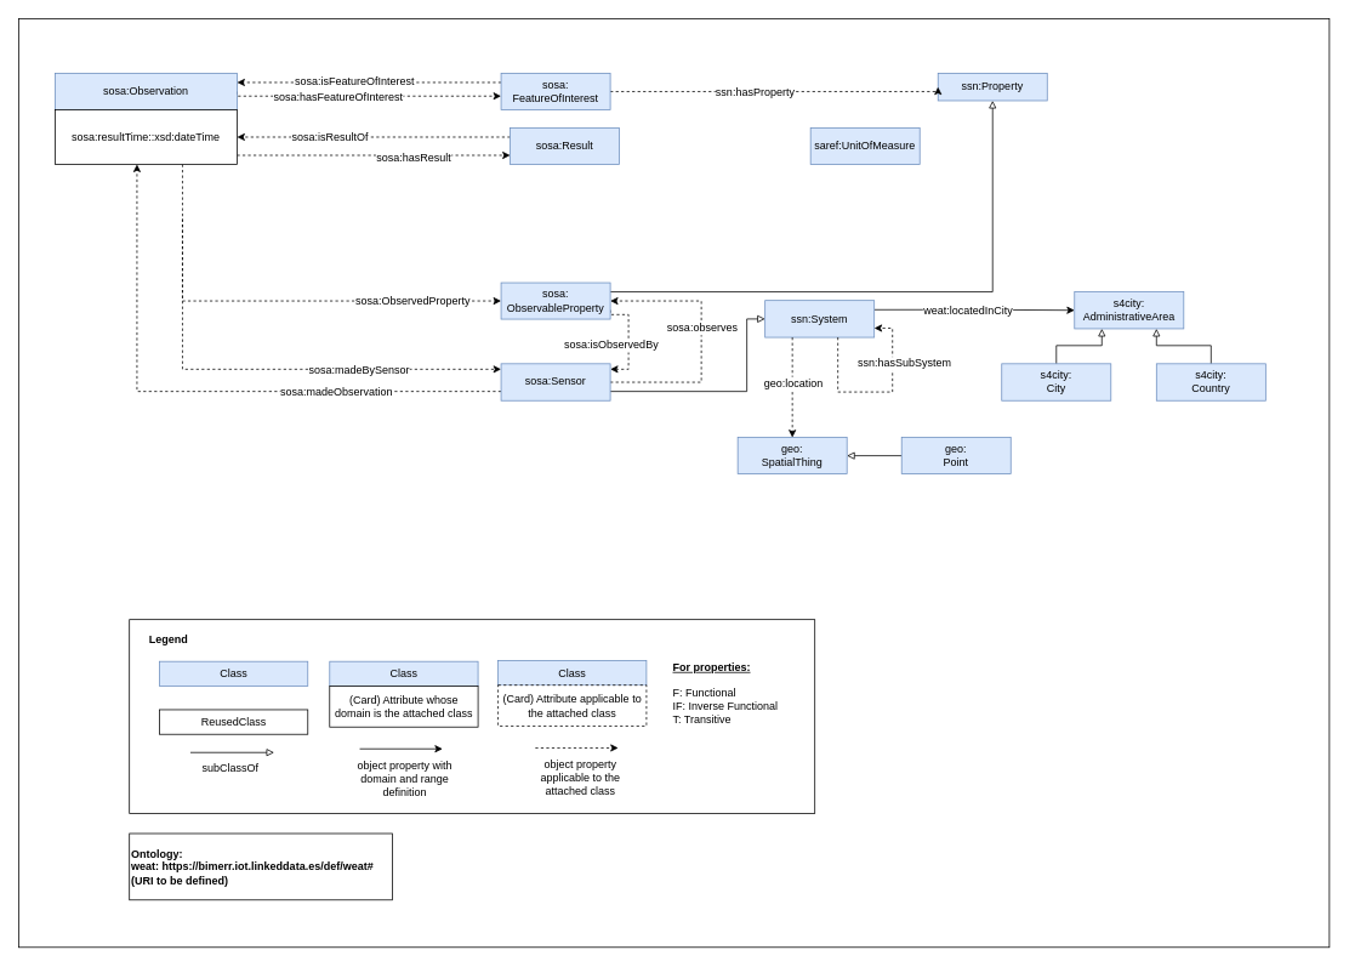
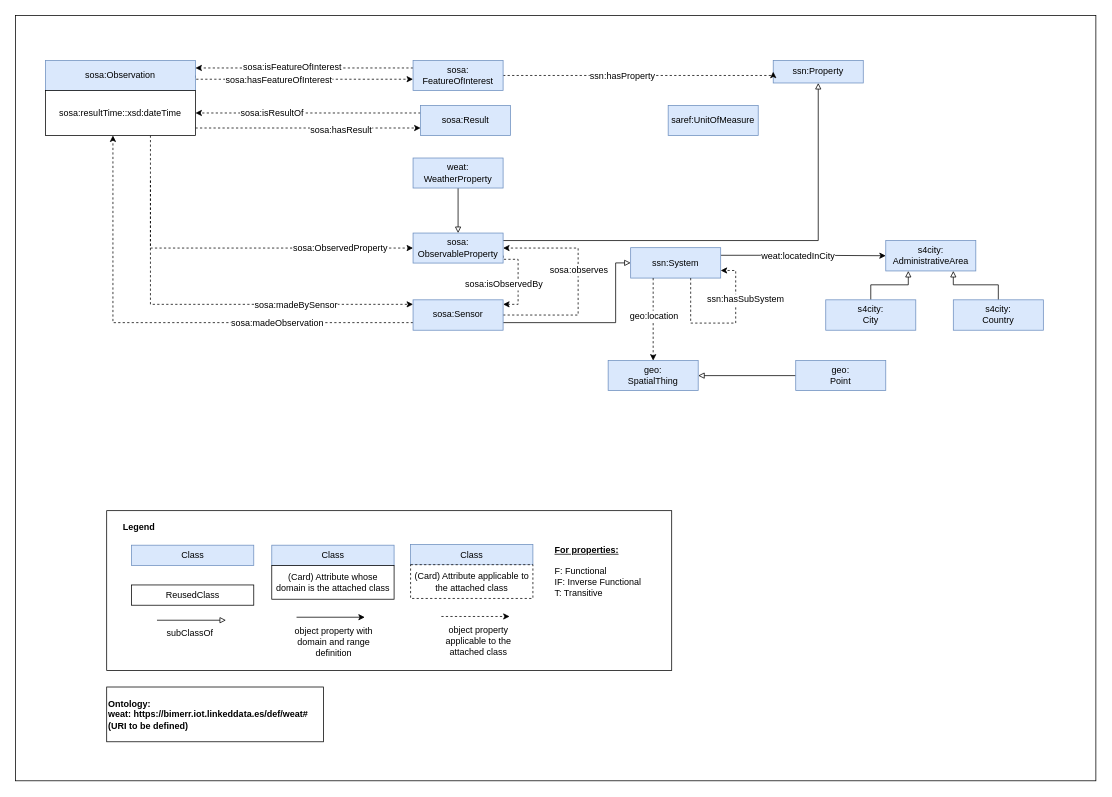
  <mxCell id="0" />
  <mxCell id="1" parent="0" />
  <mxCell id="2" value="" style="rounded=0;whiteSpace=wrap;html=1;" vertex="1" parent="1"><mxGeometry x="20" y="20" width="1440" height="1020" as="geometry" /></mxCell>
  <mxCell id="3" style="edgeStyle=orthogonalEdgeStyle;rounded=0;orthogonalLoop=1;jettySize=auto;html=1;exitX=1;exitY=0.5;exitDx=0;exitDy=0;dashed=1;" edge="1" parent="1" source="11" target="24"><mxGeometry relative="1" as="geometry"><Array as="points"><mxPoint x="260" y="105" /></Array></mxGeometry></mxCell>
  <mxCell id="4" value="sosa:hasFeatureOfInterest" style="text;html=1;align=center;verticalAlign=middle;resizable=0;points=[];labelBackgroundColor=#ffffff;" vertex="1" connectable="0" parent="3"><mxGeometry x="-0.089" y="1" relative="1" as="geometry"><mxPoint x="-19" y="1" as="offset" /></mxGeometry></mxCell>
  <mxCell id="5" style="edgeStyle=orthogonalEdgeStyle;rounded=0;orthogonalLoop=1;jettySize=auto;html=1;entryX=0;entryY=0.75;entryDx=0;entryDy=0;dashed=1;" edge="1" parent="1" source="40" target="29"><mxGeometry relative="1" as="geometry"><Array as="points"><mxPoint x="420" y="170" /><mxPoint x="420" y="170" /></Array></mxGeometry></mxCell>
  <mxCell id="6" value="sosa:hasResult" style="text;html=1;align=center;verticalAlign=middle;resizable=0;points=[];labelBackgroundColor=#ffffff;" vertex="1" connectable="0" parent="5"><mxGeometry x="0.287" y="-2" relative="1" as="geometry"><mxPoint as="offset" /></mxGeometry></mxCell>
  <mxCell id="7" style="edgeStyle=orthogonalEdgeStyle;rounded=0;orthogonalLoop=1;jettySize=auto;html=1;dashed=1;" edge="1" parent="1" source="40" target="37"><mxGeometry relative="1" as="geometry"><Array as="points"><mxPoint x="200" y="405" /></Array><mxPoint x="490" y="405" as="targetPoint" /></mxGeometry></mxCell>
  <mxCell id="8" value="sosa:madeBySensor" style="text;html=1;align=center;verticalAlign=middle;resizable=0;points=[];labelBackgroundColor=#ffffff;" vertex="1" connectable="0" parent="7"><mxGeometry x="0.455" y="-3" relative="1" as="geometry"><mxPoint y="-3" as="offset" /></mxGeometry></mxCell>
  <mxCell id="9" style="edgeStyle=orthogonalEdgeStyle;rounded=0;orthogonalLoop=1;jettySize=auto;html=1;entryX=0;entryY=0.5;entryDx=0;entryDy=0;dashed=1;" edge="1" parent="1" target="18"><mxGeometry relative="1" as="geometry"><Array as="points"><mxPoint x="200" y="330" /></Array><mxPoint x="200" y="240" as="sourcePoint" /></mxGeometry></mxCell>
  <mxCell id="10" value="sosa:ObservedProperty" style="text;html=1;align=center;verticalAlign=middle;resizable=0;points=[];labelBackgroundColor=#ffffff;" vertex="1" connectable="0" parent="9"><mxGeometry x="0.556" y="1" relative="1" as="geometry"><mxPoint as="offset" /></mxGeometry></mxCell>
  <mxCell id="11" value="sosa:Observation" style="rounded=0;whiteSpace=wrap;html=1;fillColor=#dae8fc;glass=0;shadow=0;comic=0;strokeColor=#6c8ebf;" vertex="1" parent="1"><mxGeometry x="60" y="80" width="200" height="40" as="geometry" /></mxCell>
  <mxCell id="12" style="edgeStyle=orthogonalEdgeStyle;rounded=0;orthogonalLoop=1;jettySize=auto;html=1;exitX=1;exitY=0.25;exitDx=0;exitDy=0;entryX=0;entryY=0.5;entryDx=0;entryDy=0;endArrow=classic;endFill=1;" edge="1" parent="1" source="14" target="25"><mxGeometry relative="1" as="geometry" /></mxCell>
  <mxCell id="13" value="weat:locatedInCity" style="text;html=1;align=center;verticalAlign=middle;resizable=0;points=[];labelBackgroundColor=#ffffff;" vertex="1" connectable="0" parent="12"><mxGeometry x="-0.227" y="-1" relative="1" as="geometry"><mxPoint x="17.65" y="-0.35" as="offset" /></mxGeometry></mxCell>
  <mxCell id="14" value="ssn:System&lt;span style=&quot;color: rgba(0 , 0 , 0 , 0) ; font-family: monospace ; font-size: 0px ; white-space: nowrap&quot;&gt;%3CmxGraphModel%3E%3Croot%3E%3CmxCell%20id%3D%220%22%2F%3E%3CmxCell%20id%3D%221%22%20parent%3D%220%22%2F%3E%3CmxCell%20id%3D%222%22%20value%3D%22%22%20style%3D%22rounded%3D0%3BwhiteSpace%3Dwrap%3Bhtml%3D1%3B%22%20vertex%3D%221%22%20parent%3D%221%22%3E%3CmxGeometry%20x%3D%2270%22%20y%3D%22320%22%20width%3D%22120%22%20height%3D%2260%22%20as%3D%22geometry%22%2F%3E%3C%2FmxCell%3E%3C%2Froot%3E%3C%2FmxGraphModel%3E&lt;/span&gt;" style="rounded=0;whiteSpace=wrap;html=1;fillColor=#dae8fc;strokeColor=#6c8ebf;" vertex="1" parent="1"><mxGeometry x="840" y="329.5" width="120" height="40.5" as="geometry" /></mxCell>
  <mxCell id="15" style="edgeStyle=orthogonalEdgeStyle;rounded=0;orthogonalLoop=1;jettySize=auto;html=1;exitX=1;exitY=0.25;exitDx=0;exitDy=0;entryX=0.5;entryY=1;entryDx=0;entryDy=0;endArrow=block;endFill=0;" edge="1" parent="1" source="18" target="19"><mxGeometry relative="1" as="geometry"><Array as="points"><mxPoint x="1090" y="320" /></Array></mxGeometry></mxCell>
  <mxCell id="16" style="edgeStyle=orthogonalEdgeStyle;rounded=0;orthogonalLoop=1;jettySize=auto;html=1;exitX=1;exitY=0.75;exitDx=0;exitDy=0;dashed=1;" edge="1" parent="1" source="18" target="37"><mxGeometry relative="1" as="geometry"><Array as="points"><mxPoint x="690" y="345" /><mxPoint x="690" y="405" /></Array></mxGeometry></mxCell>
  <mxCell id="17" value="sosa:isObservedBy" style="text;html=1;align=center;verticalAlign=middle;resizable=0;points=[];labelBackgroundColor=#ffffff;" vertex="1" connectable="0" parent="16"><mxGeometry x="0.314" y="4" relative="1" as="geometry"><mxPoint x="-24" y="-10.83" as="offset" /></mxGeometry></mxCell>
  <mxCell id="18" value="sosa:&lt;br&gt;ObservableProperty" style="rounded=0;whiteSpace=wrap;html=1;fillColor=#dae8fc;strokeColor=#6c8ebf;" vertex="1" parent="1"><mxGeometry x="550" y="310" width="120" height="40" as="geometry" /></mxCell>
  <mxCell id="19" value="ssn:Property" style="rounded=0;whiteSpace=wrap;html=1;fillColor=#dae8fc;strokeColor=#6c8ebf;" vertex="1" parent="1"><mxGeometry x="1030" y="80" width="120" height="30" as="geometry" /></mxCell>
  <mxCell id="20" style="edgeStyle=orthogonalEdgeStyle;rounded=0;orthogonalLoop=1;jettySize=auto;html=1;exitX=1;exitY=0.5;exitDx=0;exitDy=0;entryX=0;entryY=0.5;entryDx=0;entryDy=0;dashed=1;" edge="1" parent="1" source="24" target="19"><mxGeometry relative="1" as="geometry"><Array as="points"><mxPoint x="1030" y="100" /></Array></mxGeometry></mxCell>
  <mxCell id="21" value="ssn:hasProperty" style="text;html=1;align=center;verticalAlign=middle;resizable=0;points=[];labelBackgroundColor=#ffffff;" vertex="1" connectable="0" parent="20"><mxGeometry x="-0.25" y="-1" relative="1" as="geometry"><mxPoint x="21" y="-1" as="offset" /></mxGeometry></mxCell>
  <mxCell id="22" style="edgeStyle=orthogonalEdgeStyle;rounded=0;orthogonalLoop=1;jettySize=auto;html=1;exitX=0;exitY=0.25;exitDx=0;exitDy=0;entryX=1;entryY=0.25;entryDx=0;entryDy=0;dashed=1;" edge="1" parent="1" source="24" target="11"><mxGeometry relative="1" as="geometry"><Array as="points"><mxPoint x="550" y="90" /></Array></mxGeometry></mxCell>
  <mxCell id="23" value="sosa:isFeatureOfInterest" style="text;html=1;align=center;verticalAlign=middle;resizable=0;points=[];labelBackgroundColor=#ffffff;" vertex="1" connectable="0" parent="22"><mxGeometry x="0.114" y="-2" relative="1" as="geometry"><mxPoint as="offset" /></mxGeometry></mxCell>
  <mxCell id="24" value="sosa:&lt;br&gt;FeatureOfInterest" style="rounded=0;whiteSpace=wrap;html=1;fillColor=#dae8fc;strokeColor=#6c8ebf;" vertex="1" parent="1"><mxGeometry x="550" y="80" width="120" height="40" as="geometry" /></mxCell>
  <mxCell id="25" value="s4city:&lt;br&gt;AdministrativeArea" style="rounded=0;whiteSpace=wrap;html=1;fillColor=#dae8fc;strokeColor=#6c8ebf;" vertex="1" parent="1"><mxGeometry x="1180" y="320" width="120" height="40.5" as="geometry" /></mxCell>
  <mxCell id="26" value="saref:UnitOfMeasure" style="rounded=0;whiteSpace=wrap;html=1;fillColor=#dae8fc;strokeColor=#6c8ebf;" vertex="1" parent="1"><mxGeometry x="890" y="140" width="120" height="40" as="geometry" /></mxCell>
  <mxCell id="27" style="edgeStyle=orthogonalEdgeStyle;rounded=0;orthogonalLoop=1;jettySize=auto;html=1;exitX=0;exitY=0.25;exitDx=0;exitDy=0;dashed=1;" edge="1" parent="1" source="29" target="40"><mxGeometry relative="1" as="geometry"><mxPoint x="167" y="122" as="targetPoint" /><Array as="points"><mxPoint x="410" y="150" /><mxPoint x="410" y="150" /></Array></mxGeometry></mxCell>
  <mxCell id="28" value="sosa:isResultOf" style="text;html=1;align=center;verticalAlign=middle;resizable=0;points=[];labelBackgroundColor=#ffffff;" vertex="1" connectable="0" parent="27"><mxGeometry x="-0.286" y="-2" relative="1" as="geometry"><mxPoint x="-91.44" y="1.96" as="offset" /></mxGeometry></mxCell>
  <mxCell id="29" value="sosa:Result" style="rounded=0;whiteSpace=wrap;html=1;fillColor=#dae8fc;strokeColor=#6c8ebf;" vertex="1" parent="1"><mxGeometry x="560" y="140" width="120" height="40" as="geometry" /></mxCell>
  <mxCell id="30" style="edgeStyle=orthogonalEdgeStyle;rounded=0;orthogonalLoop=1;jettySize=auto;html=1;exitX=0;exitY=0.75;exitDx=0;exitDy=0;dashed=1;" edge="1" parent="1" source="37" target="40"><mxGeometry relative="1" as="geometry"><mxPoint x="150" y="220" as="targetPoint" /><Array as="points"><mxPoint x="150" y="429" /></Array></mxGeometry></mxCell>
  <mxCell id="31" value="sosa:madeObservation" style="text;html=1;align=center;verticalAlign=middle;resizable=0;points=[];labelBackgroundColor=#ffffff;" vertex="1" connectable="0" parent="30"><mxGeometry x="-0.44" y="1" relative="1" as="geometry"><mxPoint as="offset" /></mxGeometry></mxCell>
  <mxCell id="32" style="edgeStyle=orthogonalEdgeStyle;rounded=0;orthogonalLoop=1;jettySize=auto;html=1;exitX=1;exitY=0.5;exitDx=0;exitDy=0;entryX=1;entryY=0.5;entryDx=0;entryDy=0;dashed=1;" edge="1" parent="1" source="37" target="18"><mxGeometry relative="1" as="geometry"><Array as="points"><mxPoint x="770" y="420" /><mxPoint x="770" y="330" /></Array></mxGeometry></mxCell>
  <mxCell id="33" value="sosa:observes" style="text;html=1;align=center;verticalAlign=middle;resizable=0;points=[];labelBackgroundColor=#ffffff;" vertex="1" connectable="0" parent="32"><mxGeometry x="-0.123" y="-2" relative="1" as="geometry"><mxPoint x="-2" y="-32.83" as="offset" /></mxGeometry></mxCell>
  <mxCell id="34" style="edgeStyle=orthogonalEdgeStyle;rounded=0;orthogonalLoop=1;jettySize=auto;html=1;exitX=1;exitY=0.75;exitDx=0;exitDy=0;endArrow=block;endFill=0;entryX=0;entryY=0.5;entryDx=0;entryDy=0;" edge="1" parent="1" source="37" target="14"><mxGeometry relative="1" as="geometry"><mxPoint x="850" y="530" as="targetPoint" /><Array as="points"><mxPoint x="820" y="429" /><mxPoint x="820" y="350" /></Array></mxGeometry></mxCell>
  <mxCell id="35" style="edgeStyle=orthogonalEdgeStyle;rounded=0;orthogonalLoop=1;jettySize=auto;html=1;exitX=0.25;exitY=1;exitDx=0;exitDy=0;endArrow=classic;endFill=1;dashed=1;" edge="1" parent="1" source="14" target="43"><mxGeometry relative="1" as="geometry"><Array as="points" /></mxGeometry></mxCell>
  <mxCell id="36" value="geo:location" style="text;html=1;align=center;verticalAlign=middle;resizable=0;points=[];labelBackgroundColor=#ffffff;" vertex="1" connectable="0" parent="35"><mxGeometry x="-0.352" y="-1" relative="1" as="geometry"><mxPoint x="1" y="14.67" as="offset" /></mxGeometry></mxCell>
  <mxCell id="37" value="sosa:Sensor" style="rounded=0;whiteSpace=wrap;html=1;fillColor=#dae8fc;strokeColor=#6c8ebf;" vertex="1" parent="1"><mxGeometry x="550" y="399" width="120" height="40.5" as="geometry" /></mxCell>
  <mxCell id="38" style="edgeStyle=orthogonalEdgeStyle;rounded=0;orthogonalLoop=1;jettySize=auto;html=1;entryX=1;entryY=0.75;entryDx=0;entryDy=0;dashed=1;" edge="1" parent="1" source="14" target="14"><mxGeometry relative="1" as="geometry"><Array as="points"><mxPoint x="920" y="430" /><mxPoint x="980" y="430" /><mxPoint x="980" y="360" /></Array></mxGeometry></mxCell>
  <mxCell id="39" value="ssn:hasSubSystem" style="text;html=1;align=center;verticalAlign=middle;resizable=0;points=[];labelBackgroundColor=#ffffff;" vertex="1" connectable="0" parent="38"><mxGeometry x="-0.2" y="1" relative="1" as="geometry"><mxPoint x="48.29" y="-30.06" as="offset" /></mxGeometry></mxCell>
  <mxCell id="40" value="sosa:resultTime::xsd:dateTime" style="rounded=0;whiteSpace=wrap;html=1;" vertex="1" parent="1"><mxGeometry x="60" y="120" width="200" height="60" as="geometry" /></mxCell>
+ <mxCell id="41" style="edgeStyle=orthogonalEdgeStyle;rounded=0;orthogonalLoop=1;jettySize=auto;html=1;exitX=0.5;exitY=1;exitDx=0;exitDy=0;endArrow=block;endFill=0;" edge="1" parent="1" source="42" target="18"><mxGeometry relative="1" as="geometry" /></mxCell>
+ <mxCell id="42" value="weat:&lt;br&gt;WeatherProperty" style="rounded=0;whiteSpace=wrap;html=1;fillColor=#dae8fc;strokeColor=#6c8ebf;" vertex="1" parent="1"><mxGeometry x="550" y="210" width="120" height="40" as="geometry" /></mxCell>
  <mxCell id="43" value="geo:&lt;br&gt;SpatialThing" style="rounded=0;whiteSpace=wrap;html=1;fillColor=#dae8fc;fontStyle=0;strokeColor=#6c8ebf;" vertex="1" parent="1"><mxGeometry x="810" y="480" width="120" height="40" as="geometry" /></mxCell>
  <mxCell id="44" style="edgeStyle=orthogonalEdgeStyle;rounded=0;orthogonalLoop=1;jettySize=auto;html=1;endArrow=block;endFill=0;" edge="1" parent="1" source="45" target="43"><mxGeometry relative="1" as="geometry" /></mxCell>
- <mxCell id="45" value="geo:&lt;br&gt;Point" style="rounded=0;whiteSpace=wrap;html=1;fillColor=#dae8fc;strokeColor=#6c8ebf;" vertex="1" parent="1"><mxGeometry x="990" y="480" width="120" height="40" as="geometry" /></mxCell>
+ <mxCell id="45" value="geo:&lt;br&gt;Point" style="rounded=0;whiteSpace=wrap;html=1;fillColor=#dae8fc;strokeColor=#6c8ebf;" vertex="1" parent="1"><mxGeometry x="1060" y="480" width="120" height="40" as="geometry" /></mxCell>
  <mxCell id="46" value="&lt;b&gt;Ontology:&lt;/b&gt;&lt;br&gt;&lt;b&gt;weat: https://bimerr.iot.linkeddata.es/def/weat#&lt;/b&gt;&lt;br&gt;&lt;b&gt;(URI to be defined)&lt;/b&gt;" style="rounded=0;whiteSpace=wrap;html=1;fillColor=none;align=left;" vertex="1" parent="1"><mxGeometry x="141.71" y="915" width="289" height="73" as="geometry" /></mxCell>
  <mxCell id="47" value="" style="rounded=0;whiteSpace=wrap;html=1;fillColor=none;" vertex="1" parent="1"><mxGeometry x="141.71" y="680" width="753" height="213" as="geometry" /></mxCell>
  <mxCell id="48" value="Class" style="rounded=0;whiteSpace=wrap;html=1;fillColor=#dae8fc;strokeColor=#6c8ebf;" vertex="1" parent="1"><mxGeometry x="361.71" y="726" width="163" height="27" as="geometry" /></mxCell>
  <mxCell id="49" value="(Card) Attribute whose domain is the attached class" style="rounded=0;whiteSpace=wrap;html=1;" vertex="1" parent="1"><mxGeometry x="361.71" y="753" width="163" height="45" as="geometry" /></mxCell>
  <mxCell id="50" value="Class" style="rounded=0;whiteSpace=wrap;html=1;fillColor=#dae8fc;strokeColor=#6c8ebf;" vertex="1" parent="1"><mxGeometry x="546.71" y="725" width="163" height="27" as="geometry" /></mxCell>
  <mxCell id="51" value="(Card) Attribute applicable to the attached class" style="rounded=0;whiteSpace=wrap;html=1;dashed=1;" vertex="1" parent="1"><mxGeometry x="546.71" y="752" width="163" height="45" as="geometry" /></mxCell>
  <mxCell id="52" value="ReusedClass" style="rounded=0;whiteSpace=wrap;html=1;" vertex="1" parent="1"><mxGeometry x="174.71" y="779" width="163" height="27" as="geometry" /></mxCell>
  <mxCell id="53" value="Class" style="rounded=0;whiteSpace=wrap;html=1;fillColor=#dae8fc;strokeColor=#6c8ebf;" vertex="1" parent="1"><mxGeometry x="174.71" y="726" width="163" height="27" as="geometry" /></mxCell>
  <mxCell id="54" value="" style="endArrow=block;html=1;endFill=0;" edge="1" parent="1"><mxGeometry width="50" height="50" relative="1" as="geometry"><mxPoint x="208.71" y="826" as="sourcePoint" /><mxPoint x="300.71" y="826" as="targetPoint" /></mxGeometry></mxCell>
  <mxCell id="55" value="subClassOf" style="text;html=1;strokeColor=none;fillColor=none;align=center;verticalAlign=middle;whiteSpace=wrap;rounded=0;dashed=1;" vertex="1" parent="1"><mxGeometry x="233.21" y="834" width="40" height="20" as="geometry" /></mxCell>
  <mxCell id="56" value="" style="endArrow=classic;html=1;" edge="1" parent="1"><mxGeometry width="50" height="50" relative="1" as="geometry"><mxPoint x="394.71" y="822" as="sourcePoint" /><mxPoint x="485.71" y="822" as="targetPoint" /></mxGeometry></mxCell>
  <mxCell id="57" value="object property with domain and range definition" style="text;html=1;strokeColor=none;fillColor=none;align=center;verticalAlign=middle;whiteSpace=wrap;rounded=0;dashed=1;" vertex="1" parent="1"><mxGeometry x="388.71" y="845" width="110.5" height="20" as="geometry" /></mxCell>
  <mxCell id="58" value="" style="endArrow=classic;html=1;dashed=1;" edge="1" parent="1"><mxGeometry width="50" height="50" relative="1" as="geometry"><mxPoint x="587.71" y="821" as="sourcePoint" /><mxPoint x="678.71" y="821" as="targetPoint" /></mxGeometry></mxCell>
  <mxCell id="59" value="object property applicable to the attached class" style="text;html=1;strokeColor=none;fillColor=none;align=center;verticalAlign=middle;whiteSpace=wrap;rounded=0;dashed=1;" vertex="1" parent="1"><mxGeometry x="581.71" y="844" width="110.5" height="20" as="geometry" /></mxCell>
  <mxCell id="60" value="&lt;b&gt;&lt;u&gt;For properties:&lt;br&gt;&lt;br&gt;&lt;/u&gt;&lt;/b&gt;F: Functional&lt;br&gt;IF: Inverse Functional&lt;br&gt;T: Transitive" style="text;html=1;strokeColor=none;fillColor=none;align=left;verticalAlign=middle;whiteSpace=wrap;rounded=0;dashed=1;" vertex="1" parent="1"><mxGeometry x="736.71" y="726" width="136" height="70" as="geometry" /></mxCell>
  <mxCell id="61" value="&lt;b&gt;Legend&lt;/b&gt;" style="text;html=1;strokeColor=none;fillColor=none;align=center;verticalAlign=middle;whiteSpace=wrap;rounded=0;dashed=1;" vertex="1" parent="1"><mxGeometry x="164.71" y="692" width="40" height="20" as="geometry" /></mxCell>
  <mxCell id="62" style="edgeStyle=orthogonalEdgeStyle;rounded=0;orthogonalLoop=1;jettySize=auto;html=1;exitX=0.5;exitY=0;exitDx=0;exitDy=0;entryX=0.25;entryY=1;entryDx=0;entryDy=0;endArrow=block;endFill=0;" edge="1" parent="1" source="63" target="25"><mxGeometry relative="1" as="geometry" /></mxCell>
  <mxCell id="63" value="s4city:&lt;br&gt;City" style="rounded=0;whiteSpace=wrap;html=1;fillColor=#dae8fc;strokeColor=#6c8ebf;" vertex="1" parent="1"><mxGeometry x="1100" y="399" width="120" height="40.5" as="geometry" /></mxCell>
  <mxCell id="64" style="edgeStyle=orthogonalEdgeStyle;rounded=0;orthogonalLoop=1;jettySize=auto;html=1;exitX=0.5;exitY=0;exitDx=0;exitDy=0;entryX=0.75;entryY=1;entryDx=0;entryDy=0;endArrow=block;endFill=0;" edge="1" parent="1" source="65" target="25"><mxGeometry relative="1" as="geometry" /></mxCell>
  <mxCell id="65" value="s4city:&lt;br&gt;Country" style="rounded=0;whiteSpace=wrap;html=1;fillColor=#dae8fc;strokeColor=#6c8ebf;" vertex="1" parent="1"><mxGeometry x="1270" y="399" width="120" height="40.5" as="geometry" /></mxCell>
